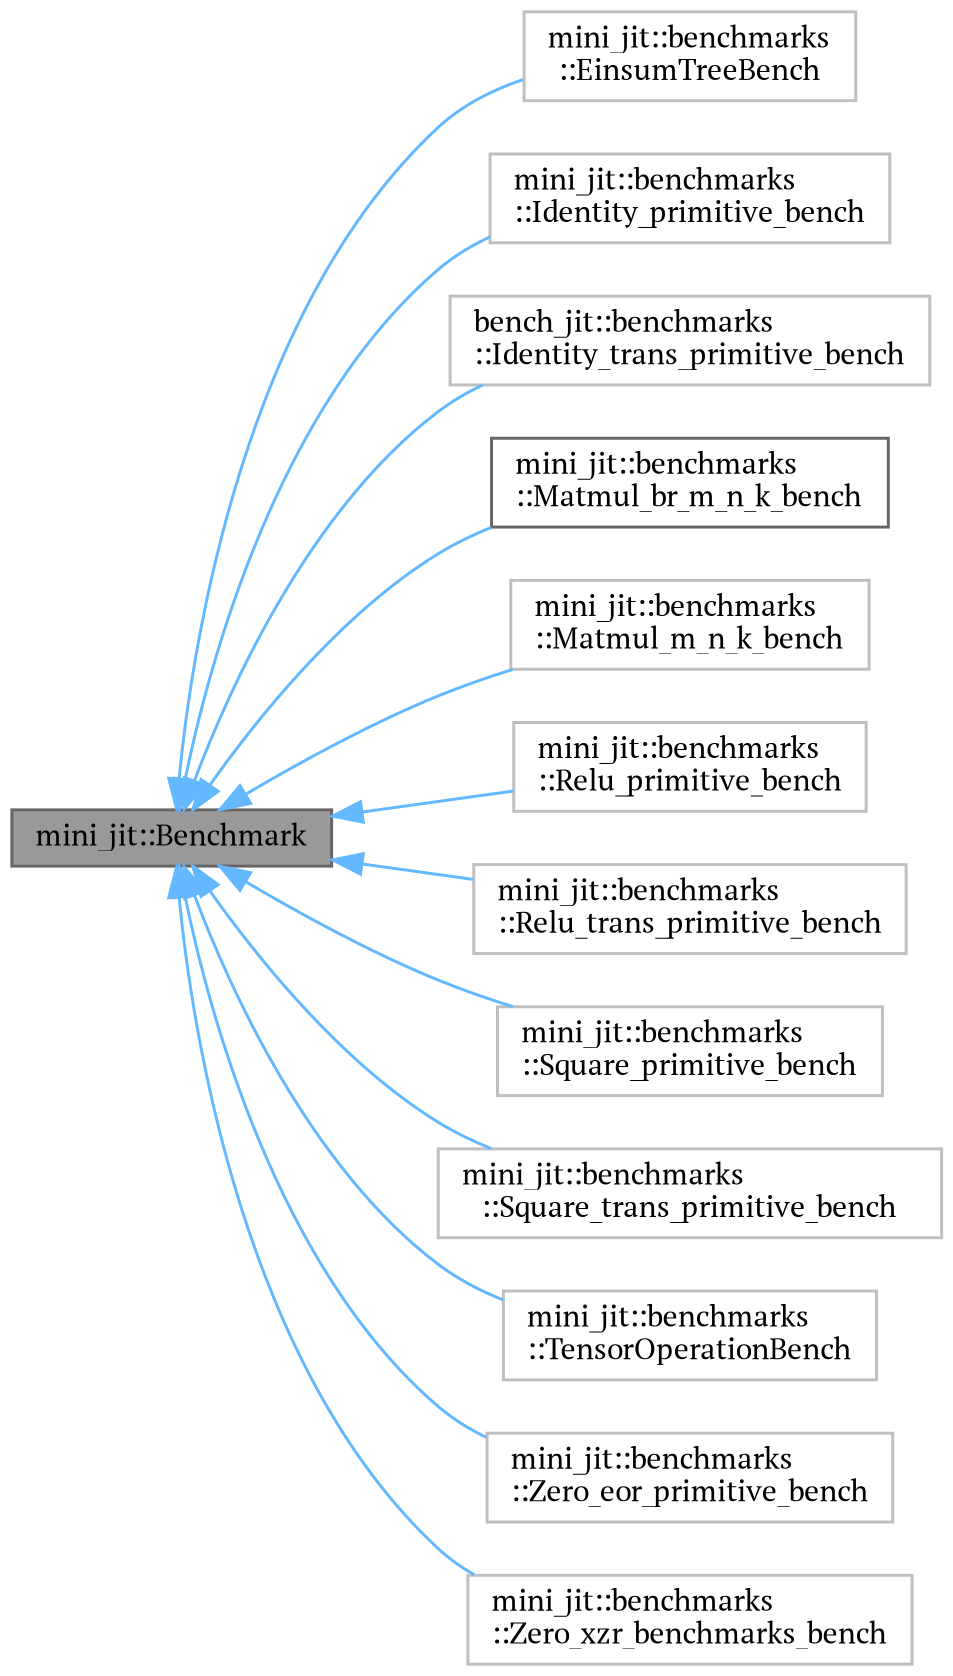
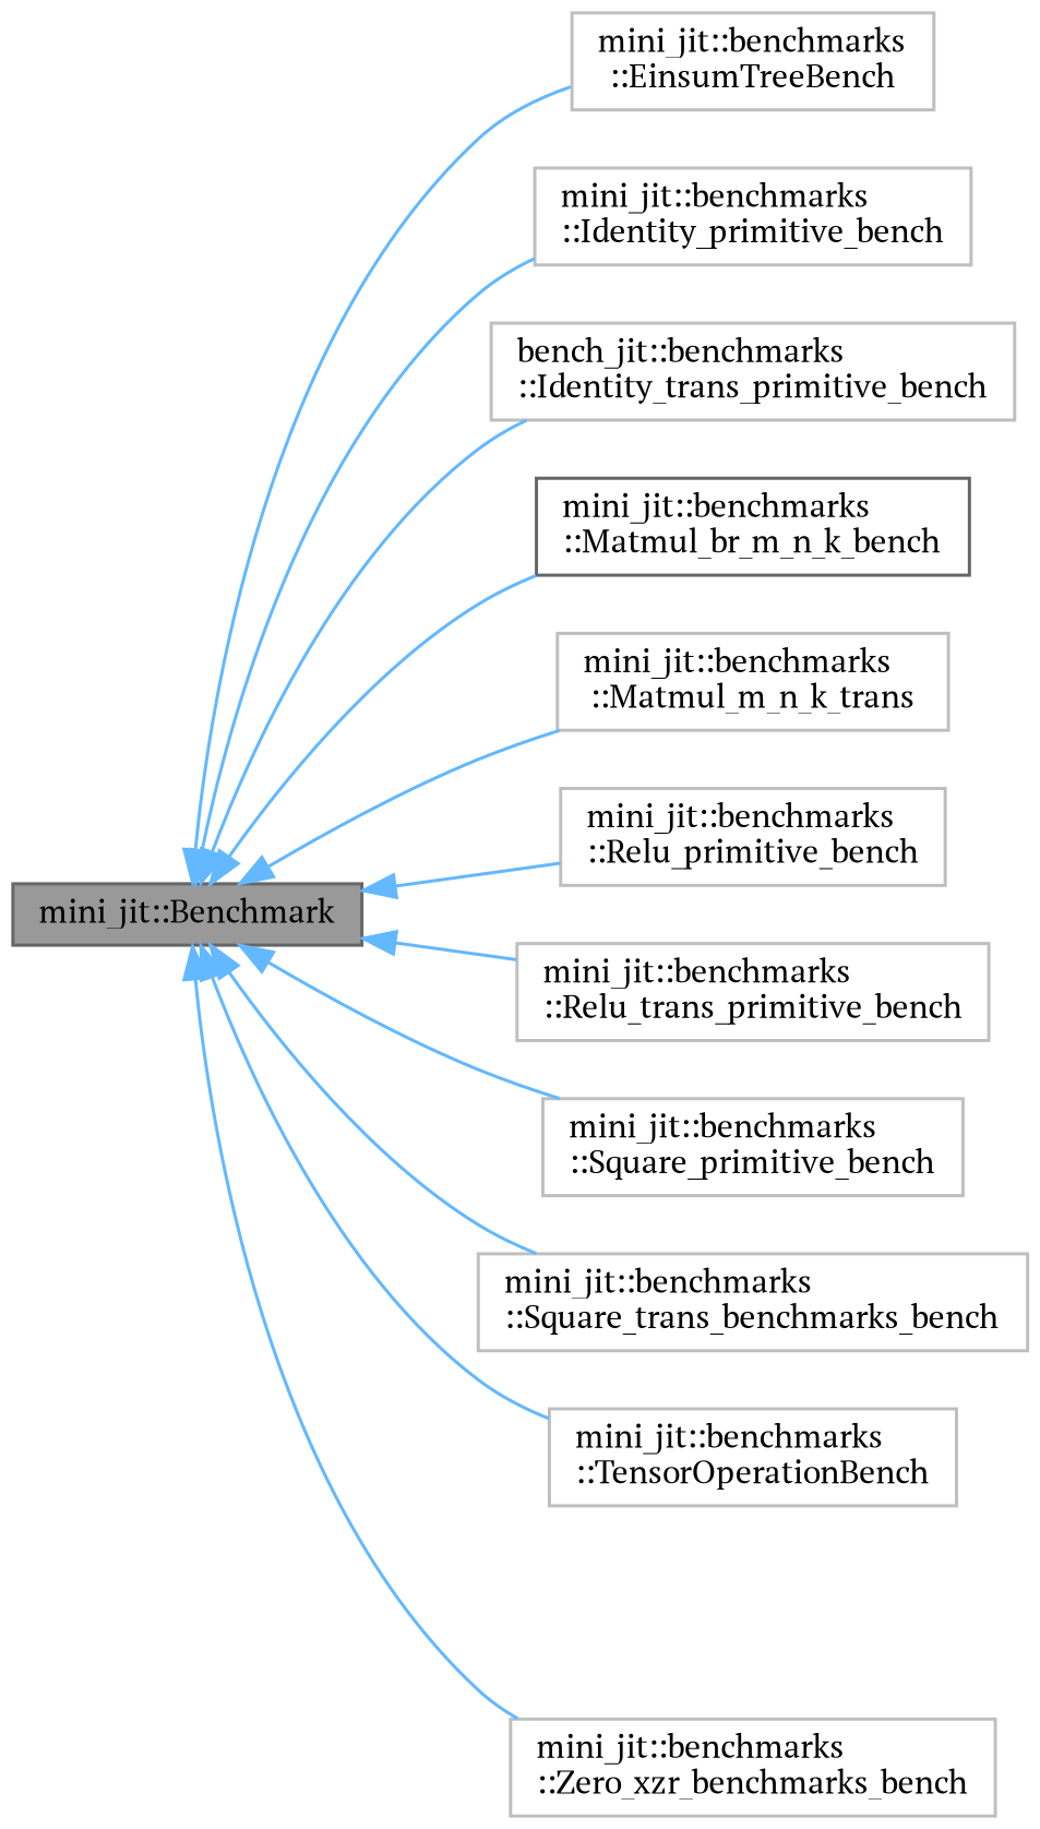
  digraph {
    fontname="PT Serif"
    rankdir=LR
    node [color=grey75 fillcolor=white fontname="PT Serif" fontsize=10 shape=box style=filled]
    edge [color=steelblue1 dir=back fontname="PT Serif" fontsize=10 labelfontname=Helvetica labelfontsize=10 style=solid]
    n1 [color=gray40 fillcolor=grey60 fontcolor=black height=0.2 label="mini_jit::Benchmark" width=0.4]
    n2 [height=0.2 label="mini_jit::benchmarks\l::EinsumTreeBench" width=0.4]
    n3 [height=0.2 label="mini_jit::benchmarks\l::Identity_primitive_bench" width=0.4]
    n4 [height=0.2 label="bench_jit::benchmarks\l::Identity_trans_primitive_bench" width=0.4]
    n5 [color=gray40 height=0.2 label="mini_jit::benchmarks\l::Matmul_br_m_n_k_bench" width=0.4]
-   n6 [height=0.2 label="mini_jit::benchmarks\l::Matmul_m_n_k_bench" width=0.4]
+   n6 [height=0.2 label="mini_jit::benchmarks\l::Matmul_m_n_k_trans" width=0.4]
    n7 [height=0.2 label="mini_jit::benchmarks\l::Relu_primitive_bench" width=0.4]
    n8 [height=0.2 label="mini_jit::benchmarks\l::Relu_trans_primitive_bench" width=0.4]
    n9 [height=0.2 label="mini_jit::benchmarks\l::Square_primitive_bench" width=0.4]
-   n10 [height=0.2 label="mini_jit::benchmarks\l::Square_trans_primitive_bench" width=0.4]
+   n10 [height=0.2 label="mini_jit::benchmarks\l::Square_trans_benchmarks_bench" width=0.4]
    n11 [height=0.2 label="mini_jit::benchmarks\l::TensorOperationBench" width=0.4]
-   n12 [height=0.2 label="mini_jit::benchmarks\l::Zero_eor_primitive_bench" width=0.4]
    n13 [height=0.2 label="mini_jit::benchmarks\l::Zero_xzr_benchmarks_bench" width=0.4]
    n1 -> n2
    n1 -> n3
    n1 -> n4
    n1 -> n5
    n1 -> n6
    n1 -> n7
    n1 -> n8
    n1 -> n9
    n1 -> n10
    n1 -> n11
-   n1 -> n12
    n1 -> n13
  }
